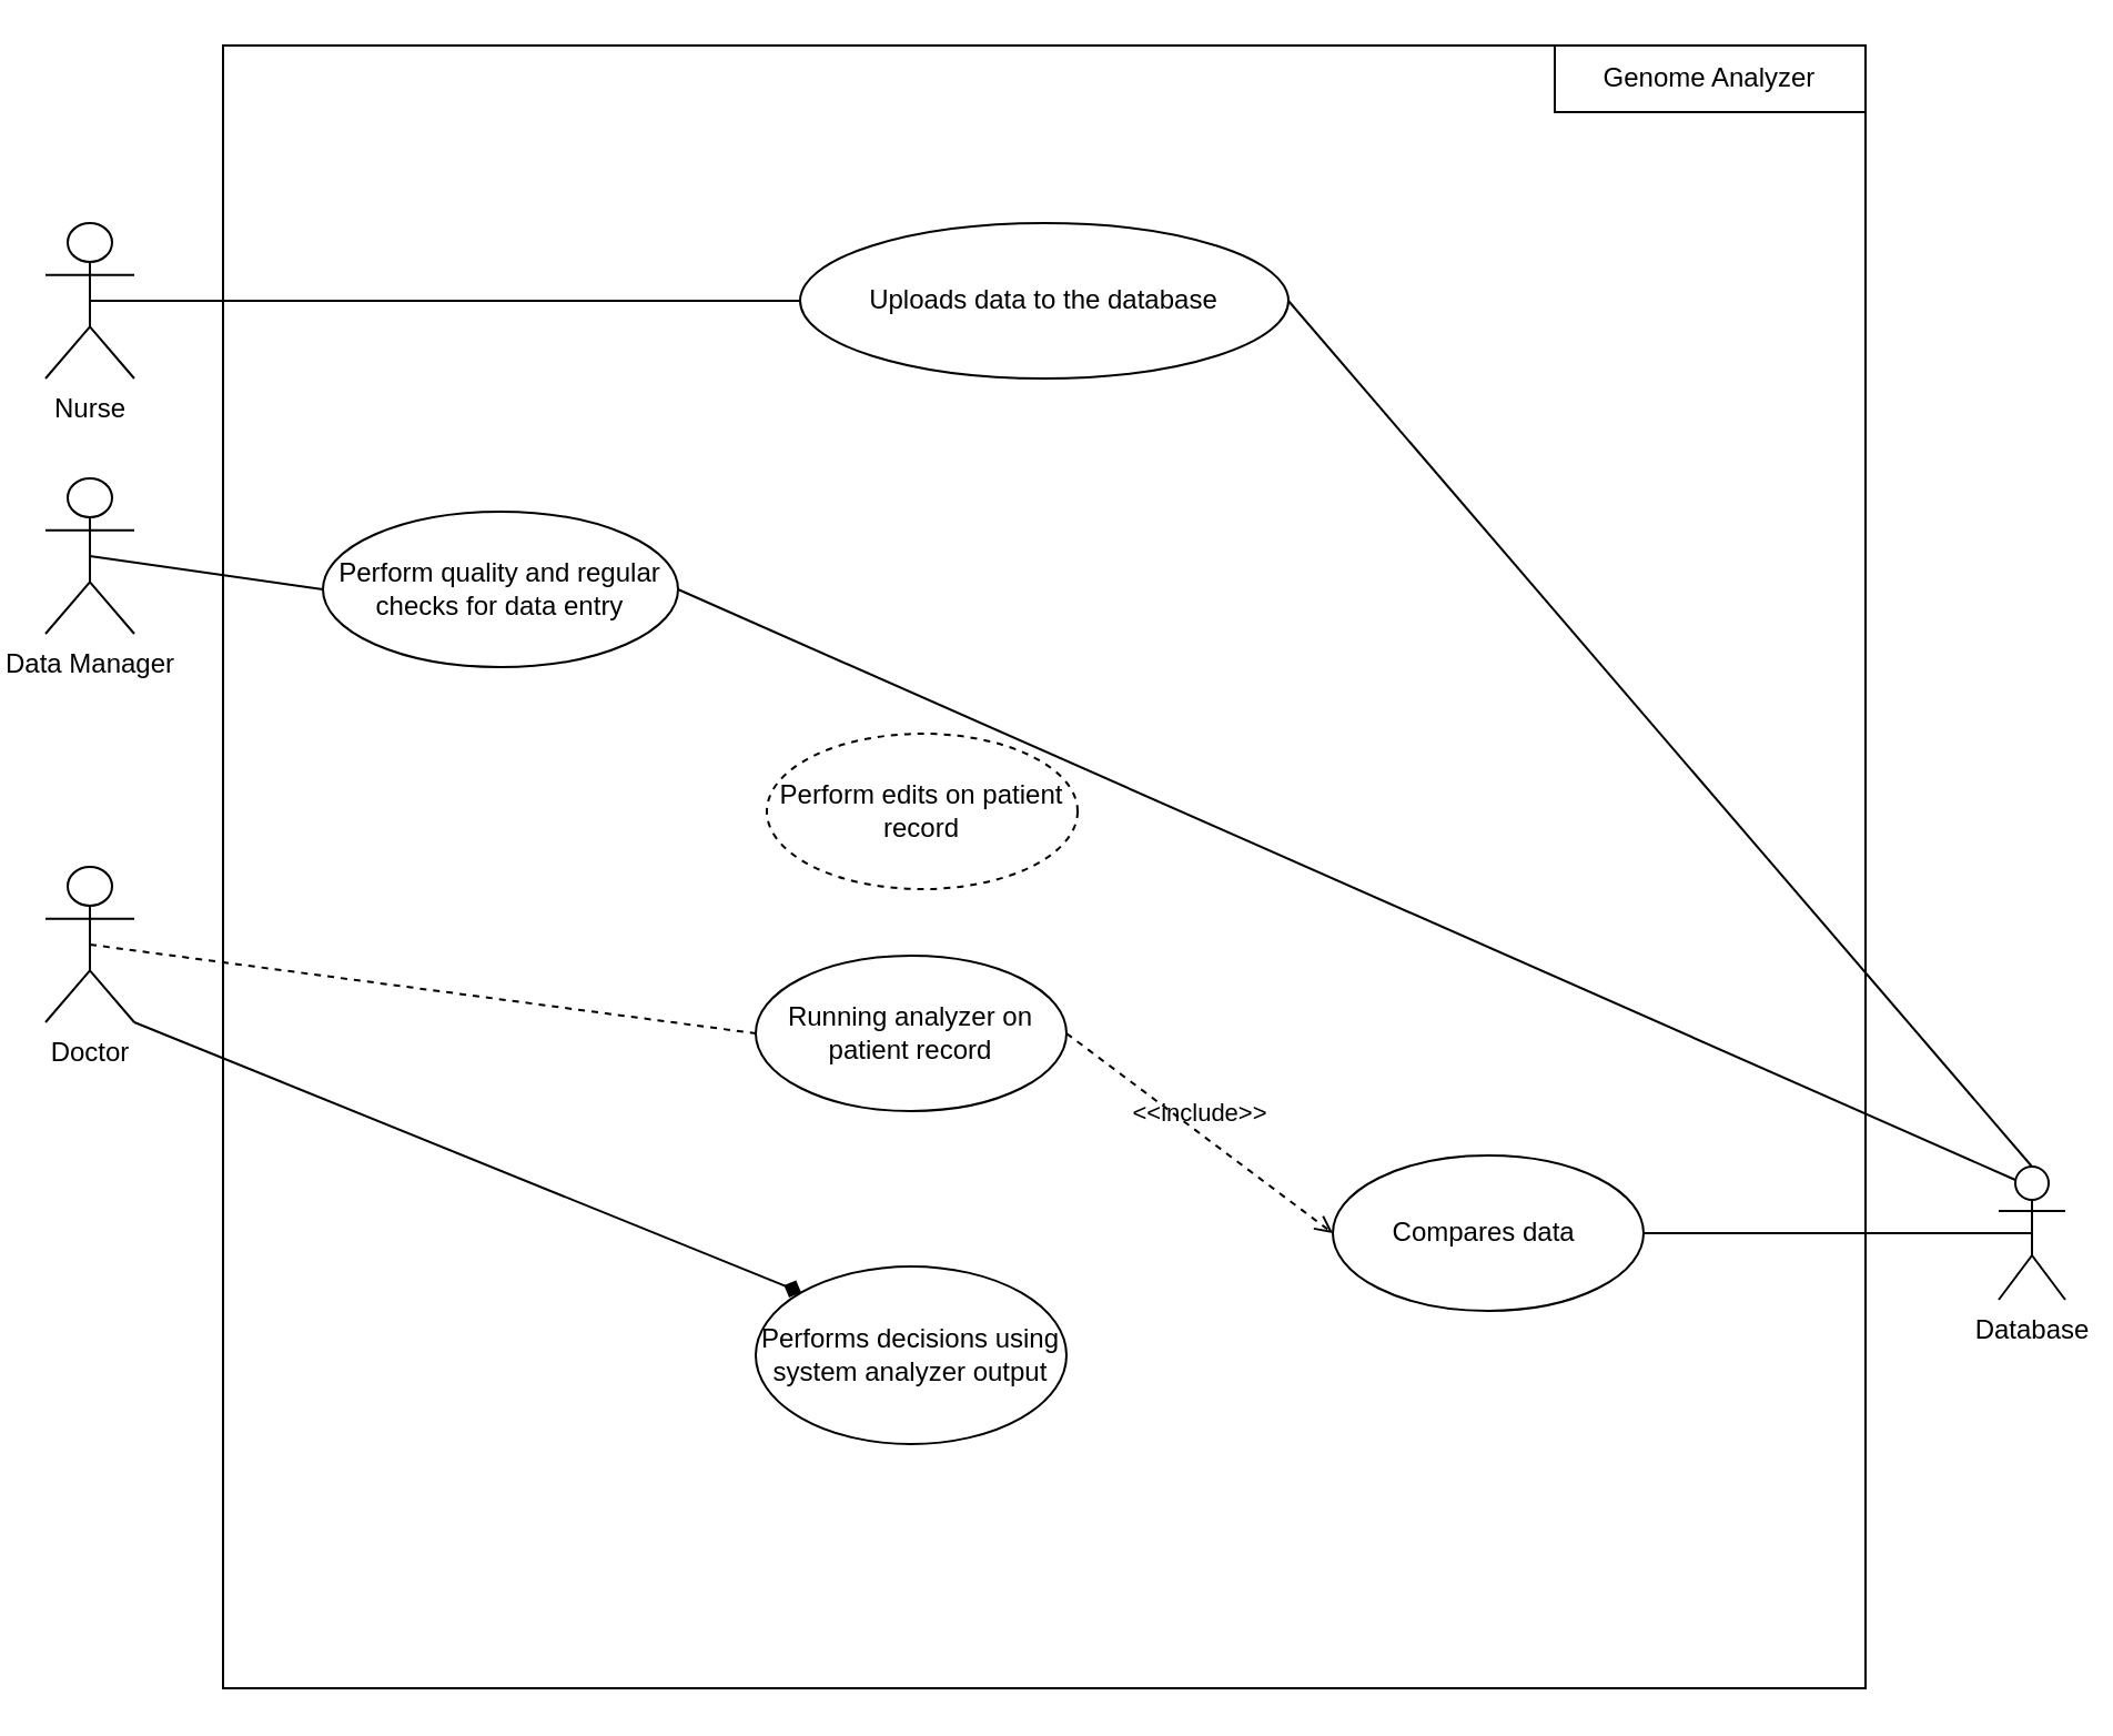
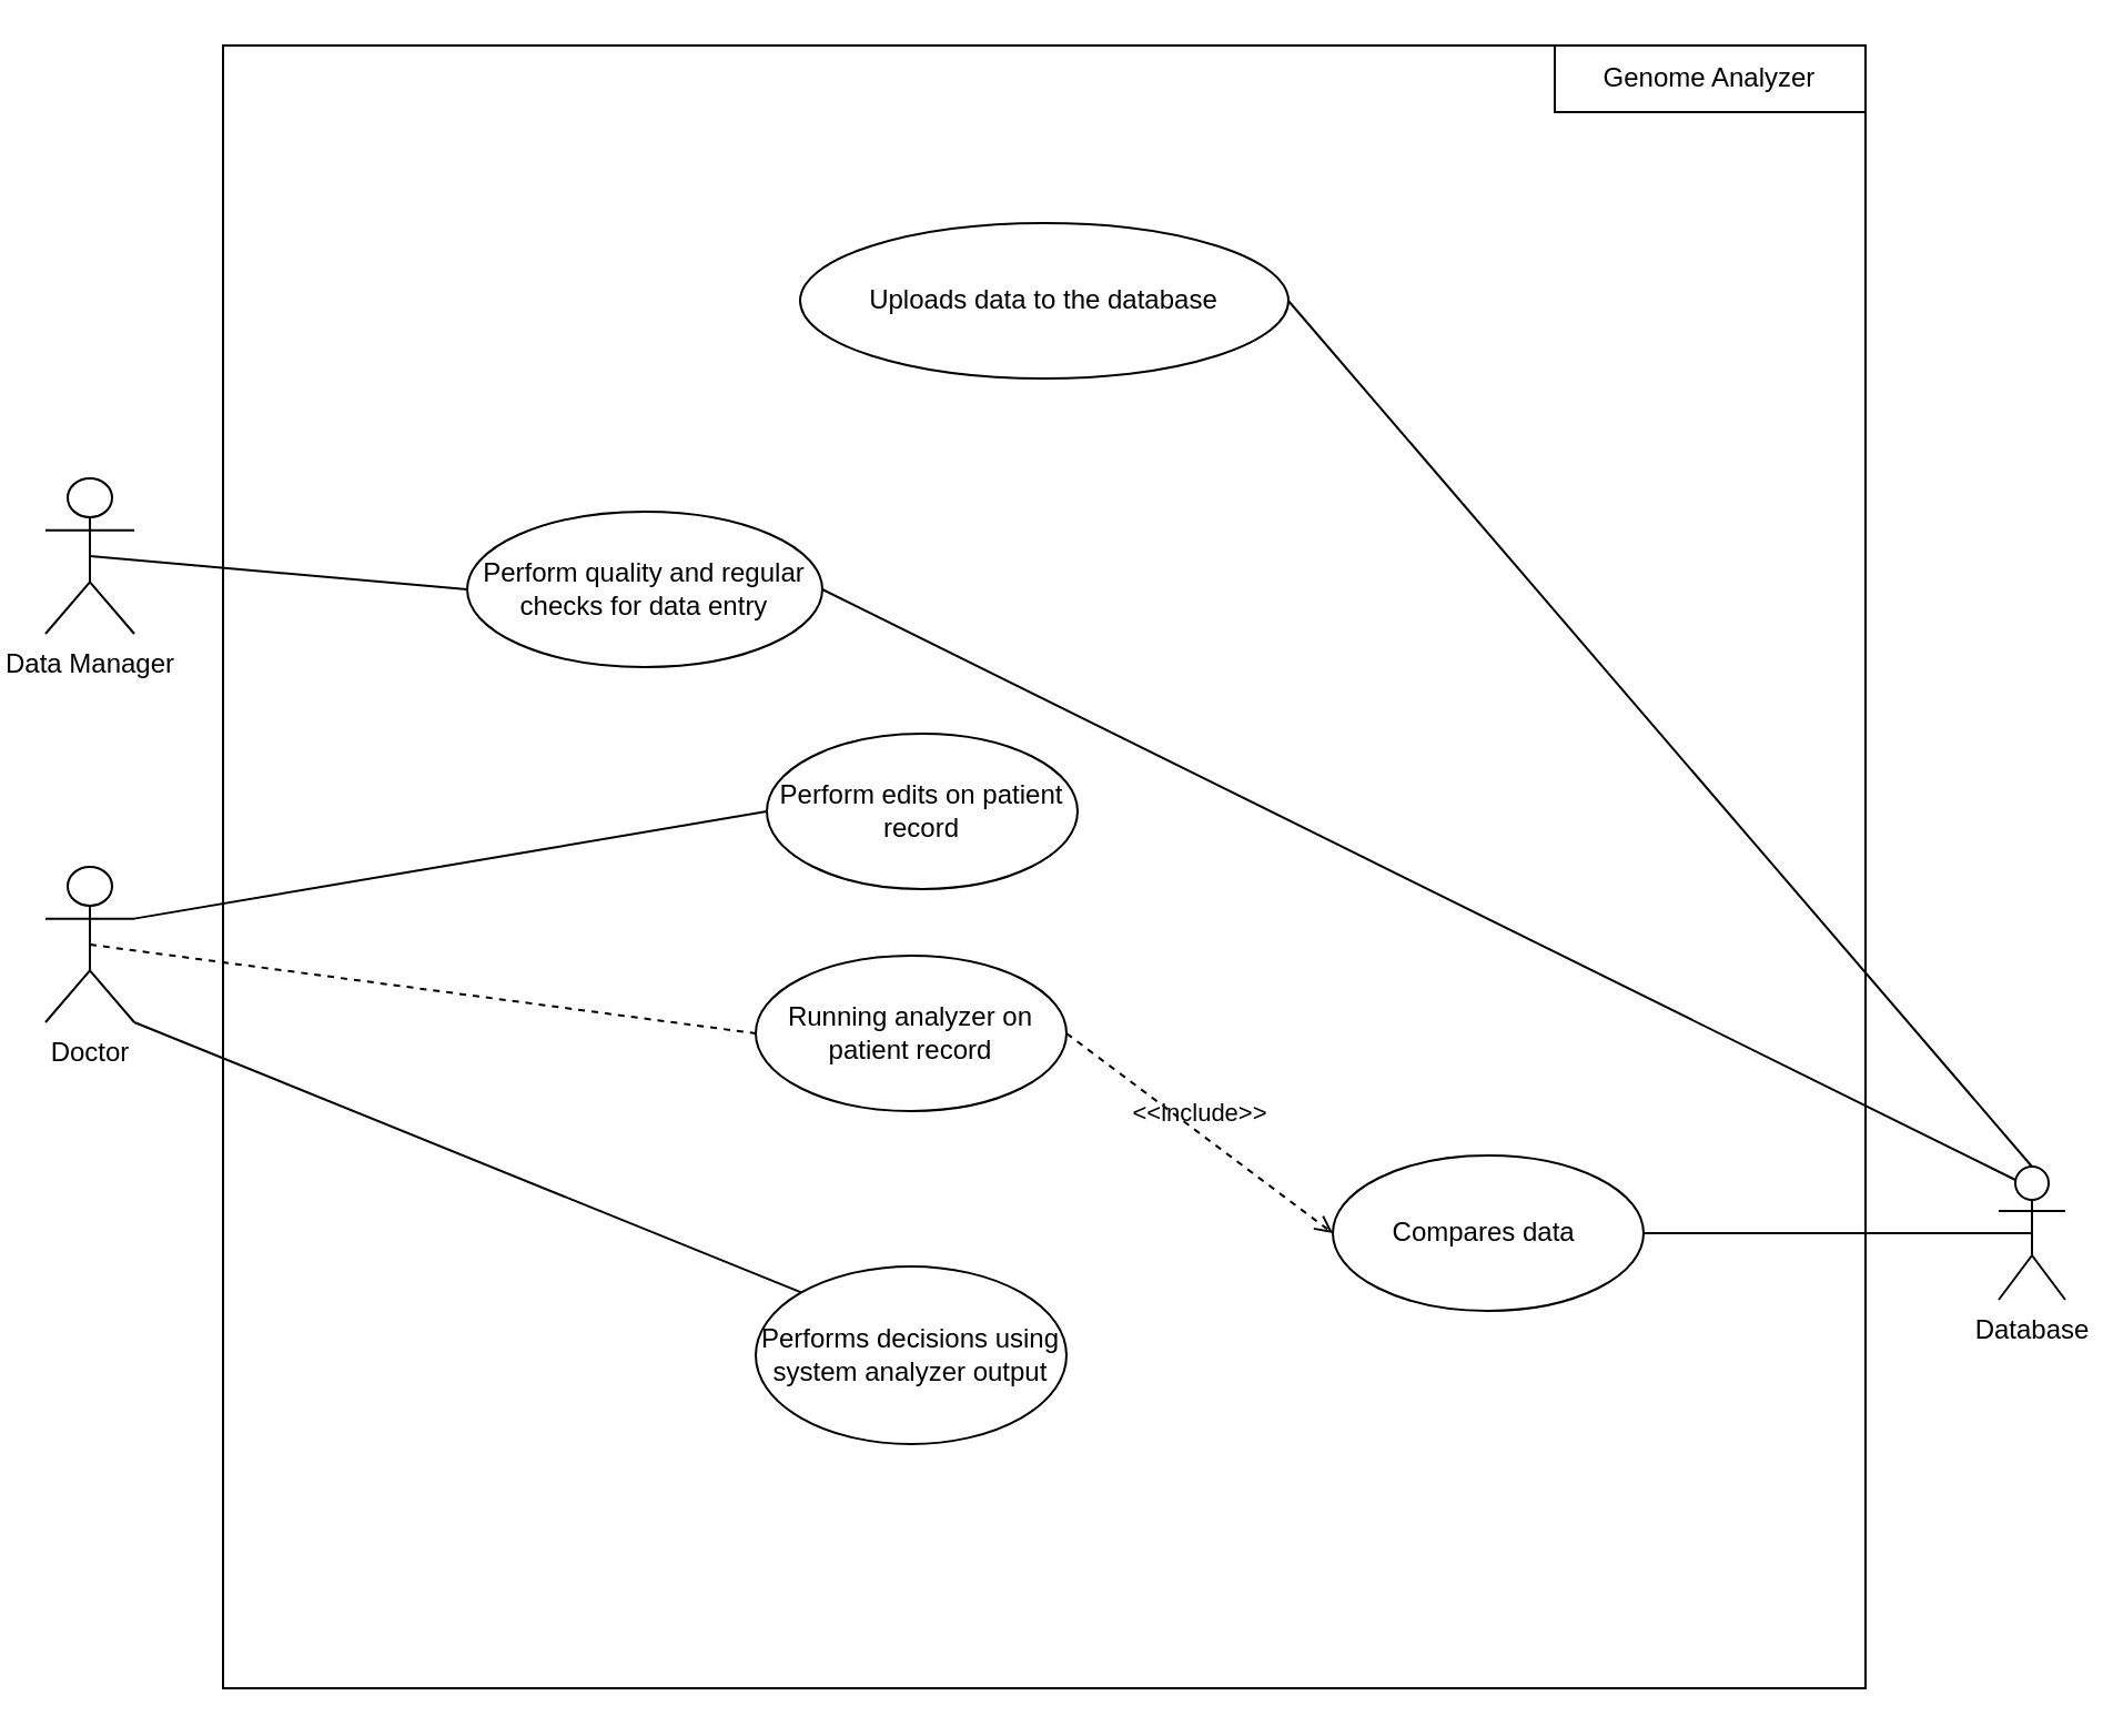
  <mxCell id="0" />
  <mxCell id="1" parent="0" />
  <mxCell id="2" value="" style="whiteSpace=wrap;html=1;aspect=fixed;" vertex="1" parent="1"><mxGeometry x="100" y="20" width="740" height="740" as="geometry" /></mxCell>
  <mxCell id="3" value="Data Manager" style="shape=umlActor;html=1;verticalLabelPosition=bottom;verticalAlign=top;align=center;" vertex="1" parent="1"><mxGeometry x="20" y="215" width="40" height="70" as="geometry" /></mxCell>
- <mxCell id="4" value="Nurse" style="shape=umlActor;html=1;verticalLabelPosition=bottom;verticalAlign=top;align=center;" vertex="1" parent="1"><mxGeometry x="20" y="100" width="40" height="70" as="geometry" /></mxCell>
  <mxCell id="5" value="Uploads data to the database" style="ellipse;whiteSpace=wrap;html=1;" vertex="1" parent="1"><mxGeometry x="360" y="100" width="220" height="70" as="geometry" /></mxCell>
  <mxCell id="6" value="Database" style="shape=umlActor;html=1;verticalLabelPosition=bottom;verticalAlign=top;align=center;" vertex="1" parent="1"><mxGeometry x="900" y="525" width="30" height="60" as="geometry" /></mxCell>
  <mxCell id="7" value="Compares data&amp;nbsp;" style="ellipse;whiteSpace=wrap;html=1;" vertex="1" parent="1"><mxGeometry x="600" y="520" width="140" height="70" as="geometry" /></mxCell>
- <mxCell id="8" value="Perform quality and regular checks for data entry" style="ellipse;whiteSpace=wrap;html=1;" vertex="1" parent="1"><mxGeometry x="145" y="230" width="160" height="70" as="geometry" /></mxCell>
+ <mxCell id="8" value="Perform quality and regular checks for data entry" style="ellipse;whiteSpace=wrap;html=1;" vertex="1" parent="1"><mxGeometry x="210" y="230" width="160" height="70" as="geometry" /></mxCell>
  <mxCell id="9" value="Doctor" style="shape=umlActor;html=1;verticalLabelPosition=bottom;verticalAlign=top;align=center;" vertex="1" parent="1"><mxGeometry x="20" y="390" width="40" height="70" as="geometry" /></mxCell>
- <mxCell id="10" value="Perform edits on patient record" style="ellipse;whiteSpace=wrap;html=1;dashed=1;" vertex="1" parent="1"><mxGeometry x="345" y="330" width="140" height="70" as="geometry" /></mxCell>
+ <mxCell id="10" value="Perform edits on patient record" style="ellipse;whiteSpace=wrap;html=1;" vertex="1" parent="1"><mxGeometry x="345" y="330" width="140" height="70" as="geometry" /></mxCell>
  <mxCell id="11" value="Running analyzer on patient record" style="ellipse;whiteSpace=wrap;html=1;" vertex="1" parent="1"><mxGeometry x="340" y="430" width="140" height="70" as="geometry" /></mxCell>
  <mxCell id="12" value="Performs decisions using system analyzer output" style="ellipse;whiteSpace=wrap;html=1;" vertex="1" parent="1"><mxGeometry x="340" y="570" width="140" height="80" as="geometry" /></mxCell>
  <mxCell id="13" value="&amp;lt;&amp;lt;include&amp;gt;&amp;gt;" style="edgeStyle=none;html=1;endArrow=open;verticalAlign=bottom;dashed=1;labelBackgroundColor=none;exitX=1;exitY=0.5;exitDx=0;exitDy=0;entryX=0;entryY=0.5;entryDx=0;entryDy=0;" edge="1" parent="1" source="11" target="7"><mxGeometry width="160" relative="1" as="geometry"><mxPoint x="360" y="410" as="sourcePoint" /><mxPoint x="520" y="410" as="targetPoint" /></mxGeometry></mxCell>
  <mxCell id="14" value="" style="edgeStyle=none;html=1;endArrow=none;verticalAlign=bottom;entryX=0.5;entryY=0;entryDx=0;entryDy=0;entryPerimeter=0;exitX=1;exitY=0.5;exitDx=0;exitDy=0;" edge="1" parent="1" source="5" target="6"><mxGeometry width="160" relative="1" as="geometry"><mxPoint x="470" y="130" as="sourcePoint" /><mxPoint x="630" y="130" as="targetPoint" /></mxGeometry></mxCell>
  <mxCell id="15" value="Genome Analyzer" style="rounded=0;whiteSpace=wrap;html=1;" vertex="1" parent="1"><mxGeometry x="700" y="20" width="140" height="30" as="geometry" /></mxCell>
  <mxCell id="16" value="" style="edgeStyle=none;html=1;endArrow=none;verticalAlign=bottom;exitX=1;exitY=0.5;exitDx=0;exitDy=0;entryX=0.25;entryY=0.1;entryDx=0;entryDy=0;entryPerimeter=0;" edge="1" parent="1" source="8" target="6"><mxGeometry width="160" relative="1" as="geometry"><mxPoint x="410" y="260" as="sourcePoint" /><mxPoint x="570" y="260" as="targetPoint" /></mxGeometry></mxCell>
  <mxCell id="17" value="" style="edgeStyle=none;html=1;endArrow=none;verticalAlign=bottom;exitX=0.5;exitY=0.5;exitDx=0;exitDy=0;exitPerimeter=0;entryX=0;entryY=0.5;entryDx=0;entryDy=0;" edge="1" parent="1" source="3" target="8"><mxGeometry width="160" relative="1" as="geometry"><mxPoint x="60" y="265" as="sourcePoint" /><mxPoint x="220" y="265" as="targetPoint" /></mxGeometry></mxCell>
+ <mxCell id="18" value="" style="edgeStyle=none;html=1;endArrow=none;verticalAlign=bottom;exitX=1;exitY=0.333;exitDx=0;exitDy=0;exitPerimeter=0;entryX=0;entryY=0.5;entryDx=0;entryDy=0;" edge="1" parent="1" source="9" target="10"><mxGeometry width="160" relative="1" as="geometry"><mxPoint x="160" y="400" as="sourcePoint" /><mxPoint x="320" y="400" as="targetPoint" /></mxGeometry></mxCell>
  <mxCell id="19" value="" style="edgeStyle=none;html=1;endArrow=none;verticalAlign=bottom;exitX=0.5;exitY=0.5;exitDx=0;exitDy=0;exitPerimeter=0;entryX=0;entryY=0.5;entryDx=0;entryDy=0;dashed=1;" edge="1" parent="1" source="9" target="11"><mxGeometry width="160" relative="1" as="geometry"><mxPoint x="120" y="430" as="sourcePoint" /><mxPoint x="280" y="430" as="targetPoint" /></mxGeometry></mxCell>
- <mxCell id="20" value="" style="edgeStyle=none;html=1;endArrow=diamond;verticalAlign=bottom;exitX=1;exitY=1;exitDx=0;exitDy=0;exitPerimeter=0;entryX=0;entryY=0;entryDx=0;entryDy=0;" edge="1" parent="1" source="9" target="12"><mxGeometry width="160" relative="1" as="geometry"><mxPoint x="130" y="500" as="sourcePoint" /><mxPoint x="290" y="500" as="targetPoint" /></mxGeometry></mxCell>
- <mxCell id="21" value="" style="edgeStyle=none;html=1;endArrow=none;verticalAlign=bottom;exitX=0.5;exitY=0.5;exitDx=0;exitDy=0;exitPerimeter=0;entryX=0;entryY=0.5;entryDx=0;entryDy=0;" edge="1" parent="1" source="4" target="5"><mxGeometry width="160" relative="1" as="geometry"><mxPoint x="150" y="140" as="sourcePoint" /><mxPoint x="310" y="140" as="targetPoint" /></mxGeometry></mxCell>
+ <mxCell id="20" value="" style="edgeStyle=none;html=1;endArrow=none;verticalAlign=bottom;exitX=1;exitY=1;exitDx=0;exitDy=0;exitPerimeter=0;entryX=0;entryY=0;entryDx=0;entryDy=0;" edge="1" parent="1" source="9" target="12"><mxGeometry width="160" relative="1" as="geometry"><mxPoint x="130" y="500" as="sourcePoint" /><mxPoint x="290" y="500" as="targetPoint" /></mxGeometry></mxCell>
  <mxCell id="22" value="" style="edgeStyle=none;html=1;endArrow=none;verticalAlign=bottom;entryX=0.5;entryY=0.5;entryDx=0;entryDy=0;entryPerimeter=0;exitX=1;exitY=0.5;exitDx=0;exitDy=0;" edge="1" parent="1" source="7" target="6"><mxGeometry width="160" relative="1" as="geometry"><mxPoint x="690" y="640" as="sourcePoint" /><mxPoint x="850" y="640" as="targetPoint" /></mxGeometry></mxCell>
